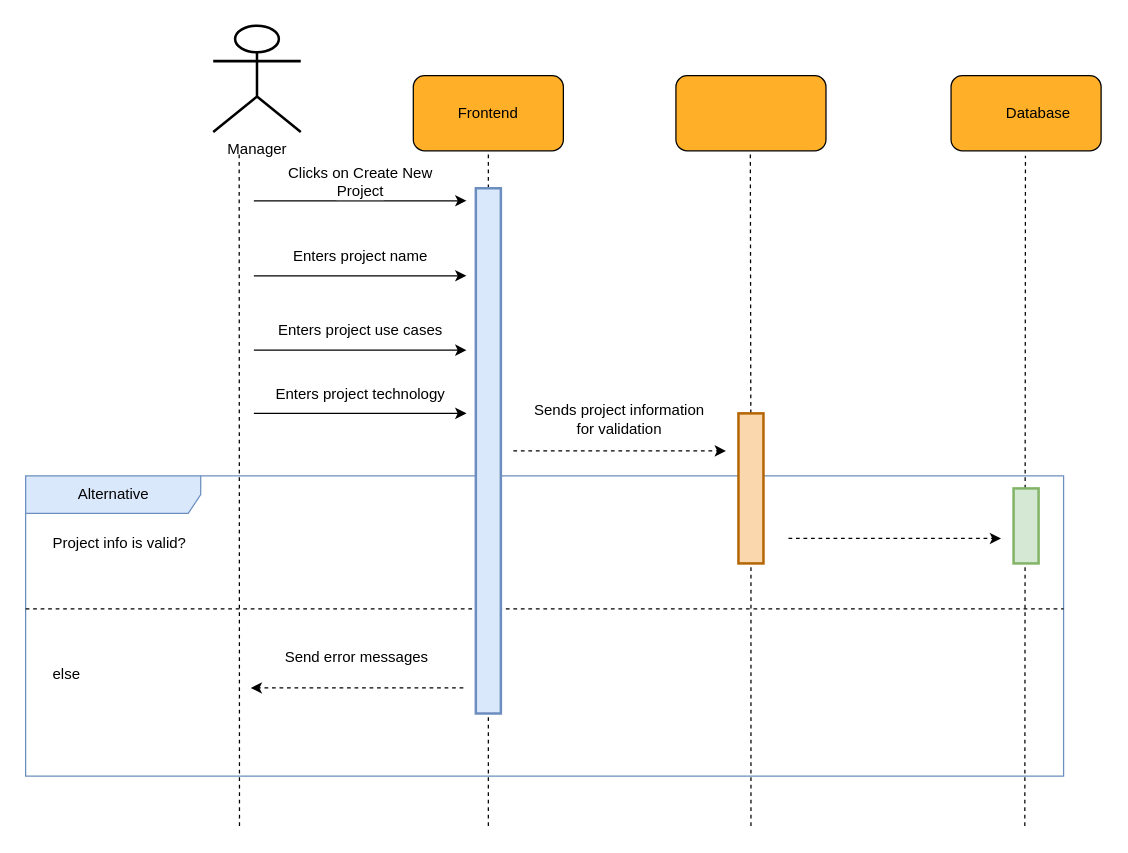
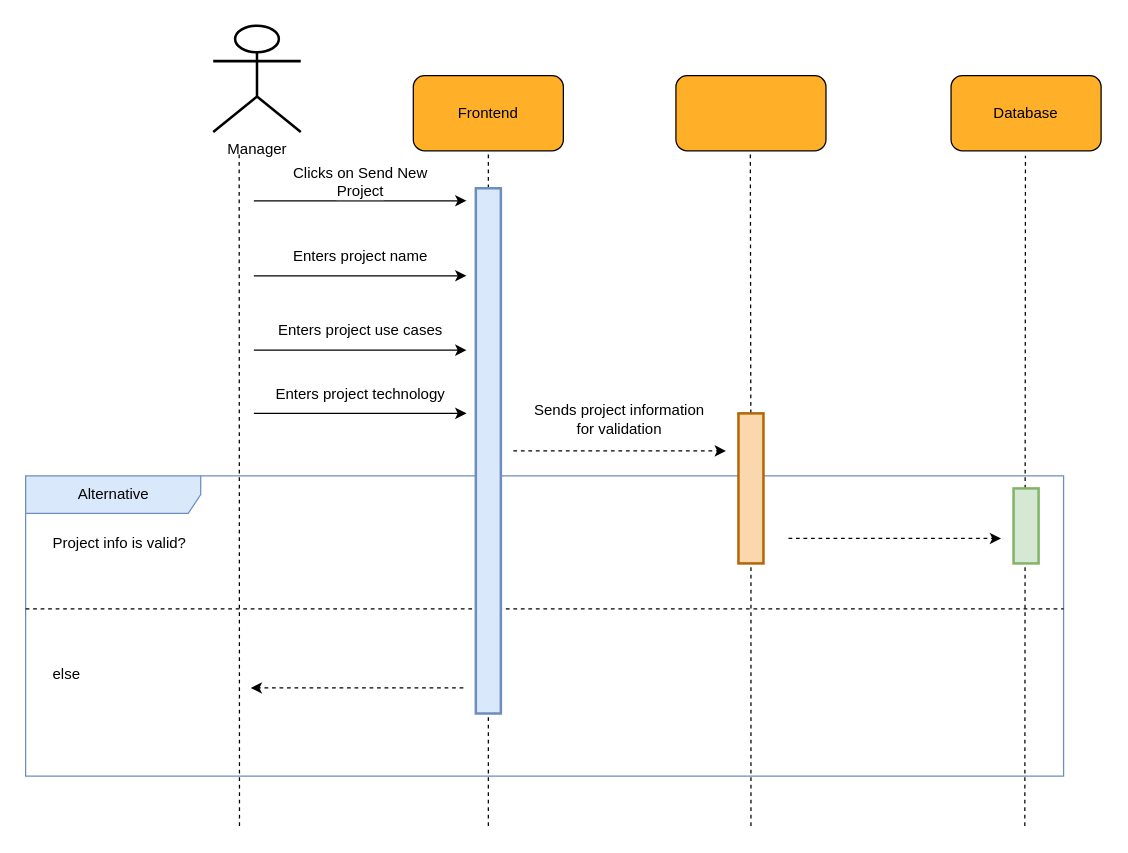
  <mxCell id="0" />
  <mxCell id="1" parent="0" />
  <mxCell id="2" value="Alternative" style="shape=umlFrame;tabWidth=110;tabHeight=30;tabPosition=left;html=1;boundedLbl=1;labelInHeader=1;width=140;height=30;fillColor=#dae8fc;fontSize=12;strokeWidth=1;strokeColor=#6c8ebf;" vertex="1" parent="1"><mxGeometry x="20" y="380" width="830" height="240" as="geometry" /></mxCell>
  <mxCell id="3" value="Project info is valid?" style="text;fillColor=none;fontSize=12;" vertex="1" parent="2"><mxGeometry width="100" height="20" relative="1" as="geometry"><mxPoint x="20" y="40" as="offset" /></mxGeometry></mxCell>
  <mxCell id="4" value="else" style="line;strokeWidth=1;dashed=1;labelPosition=center;verticalLabelPosition=bottom;align=left;verticalAlign=top;spacingLeft=20;spacingTop=15;fillColor=none;fontSize=12;" vertex="1" parent="2"><mxGeometry y="83.077" width="830" height="46.523" as="geometry" /></mxCell>
  <mxCell id="5" value="" style="endArrow=classic;html=1;rounded=0;strokeWidth=1;jumpSize=6;fontSize=12;dashed=1;" edge="1" parent="2"><mxGeometry width="50" height="50" relative="1" as="geometry"><mxPoint x="610" y="50.0" as="sourcePoint" /><mxPoint x="780" y="50.0" as="targetPoint" /></mxGeometry></mxCell>
  <mxCell id="6" value="" style="endArrow=classic;html=1;rounded=0;strokeWidth=1;jumpSize=6;fontSize=12;dashed=1;" edge="1" parent="2"><mxGeometry width="50" height="50" relative="1" as="geometry"><mxPoint x="350" y="169.6" as="sourcePoint" /><mxPoint x="180" y="169.6" as="targetPoint" /></mxGeometry></mxCell>
- <mxCell id="7" value="&lt;span style=&quot;background-color: rgb(255 , 255 , 255)&quot;&gt;Send error messages&lt;/span&gt;" style="text;html=1;strokeColor=none;fillColor=none;align=center;verticalAlign=middle;whiteSpace=wrap;rounded=0;fontSize=12;" vertex="1" parent="2"><mxGeometry x="190" y="129.6" width="150" height="30" as="geometry" /></mxCell>
  <mxCell id="8" value="" style="group;fontSize=12;" vertex="1" connectable="0" parent="1"><mxGeometry x="330" y="60" width="120" height="60" as="geometry" /></mxCell>
  <mxCell id="9" value="" style="rounded=1;whiteSpace=wrap;html=1;fillColor=#FFAF28;fontSize=12;" vertex="1" parent="8"><mxGeometry width="120" height="60" as="geometry" /></mxCell>
  <mxCell id="10" value="&lt;font style=&quot;font-size: 12px;&quot;&gt;Frontend&lt;/font&gt;" style="text;html=1;strokeColor=none;fillColor=none;align=center;verticalAlign=middle;whiteSpace=wrap;rounded=0;fontSize=12;" vertex="1" parent="8"><mxGeometry x="30" y="15" width="60" height="30" as="geometry" /></mxCell>
  <mxCell id="11" value="" style="group;fontSize=12;" vertex="1" connectable="0" parent="1"><mxGeometry x="540" y="60" width="120" height="60" as="geometry" /></mxCell>
  <mxCell id="12" value="" style="rounded=1;whiteSpace=wrap;html=1;fillColor=#FFAF28;fontSize=12;" vertex="1" parent="11"><mxGeometry width="120" height="60" as="geometry" /></mxCell>
  <mxCell id="13" value="" style="endArrow=none;dashed=1;html=1;rounded=0;entryX=0.5;entryY=1;entryDx=0;entryDy=0;jumpSize=6;strokeWidth=1;fontSize=12;" edge="1" parent="1" target="9"><mxGeometry width="50" height="50" relative="1" as="geometry"><mxPoint x="390" y="660" as="sourcePoint" /><mxPoint x="540" y="170" as="targetPoint" /></mxGeometry></mxCell>
  <mxCell id="14" value="" style="endArrow=none;dashed=1;html=1;rounded=0;entryX=0.5;entryY=1;entryDx=0;entryDy=0;jumpSize=6;strokeWidth=1;startArrow=none;fontSize=12;" edge="1" parent="1" source="20"><mxGeometry width="50" height="50" relative="1" as="geometry"><mxPoint x="599.5" y="502" as="sourcePoint" /><mxPoint x="599.5" y="120" as="targetPoint" /></mxGeometry></mxCell>
  <mxCell id="15" value="Manager" style="shape=umlActor;verticalLabelPosition=bottom;verticalAlign=top;html=1;outlineConnect=0;rounded=1;strokeWidth=2;fontSize=12;" vertex="1" parent="1"><mxGeometry x="170" y="20" width="70" height="85" as="geometry" /></mxCell>
  <mxCell id="16" value="" style="endArrow=none;dashed=1;html=1;rounded=0;entryX=0.5;entryY=1;entryDx=0;entryDy=0;jumpSize=6;strokeWidth=1;fontSize=12;" edge="1" parent="1"><mxGeometry width="50" height="50" relative="1" as="geometry"><mxPoint x="191" y="660" as="sourcePoint" /><mxPoint x="190.75" y="120" as="targetPoint" /></mxGeometry></mxCell>
  <mxCell id="17" value="" style="endArrow=classic;html=1;rounded=0;strokeWidth=1;jumpSize=6;fontSize=12;" edge="1" parent="1"><mxGeometry width="50" height="50" relative="1" as="geometry"><mxPoint x="202.5" y="160" as="sourcePoint" /><mxPoint x="372.5" y="160" as="targetPoint" /></mxGeometry></mxCell>
- <mxCell id="18" value="&lt;span style=&quot;background-color: rgb(255 , 255 , 255) ; font-size: 12px&quot;&gt;Clicks on Create New Project&lt;/span&gt;" style="text;html=1;strokeColor=none;fillColor=none;align=center;verticalAlign=middle;whiteSpace=wrap;rounded=0;fontSize=12;" vertex="1" parent="1"><mxGeometry x="212.5" y="130" width="150" height="30" as="geometry" /></mxCell>
+ <mxCell id="18" value="&lt;span style=&quot;background-color: rgb(255 , 255 , 255) ; font-size: 12px&quot;&gt;Clicks on Send New Project&lt;/span&gt;" style="text;html=1;strokeColor=none;fillColor=none;align=center;verticalAlign=middle;whiteSpace=wrap;rounded=0;fontSize=12;" vertex="1" parent="1"><mxGeometry x="212.5" y="130" width="150" height="30" as="geometry" /></mxCell>
  <mxCell id="19" value="" style="rounded=0;whiteSpace=wrap;html=1;fontSize=12;strokeWidth=2;fillColor=#dae8fc;strokeColor=#6c8ebf;" vertex="1" parent="1"><mxGeometry x="380" y="150" width="20" height="420" as="geometry" /></mxCell>
  <mxCell id="20" value="" style="rounded=0;whiteSpace=wrap;html=1;fontSize=12;strokeWidth=2;fillColor=#fad7ac;strokeColor=#b46504;" vertex="1" parent="1"><mxGeometry x="590" y="330" width="20" height="120" as="geometry" /></mxCell>
  <mxCell id="21" value="" style="endArrow=none;dashed=1;html=1;rounded=0;entryX=0.5;entryY=1;entryDx=0;entryDy=0;jumpSize=6;strokeWidth=1;fontSize=12;" edge="1" parent="1" target="20"><mxGeometry width="50" height="50" relative="1" as="geometry"><mxPoint x="600" y="660" as="sourcePoint" /><mxPoint x="599.5" y="120" as="targetPoint" /></mxGeometry></mxCell>
  <mxCell id="22" value="" style="group;fontSize=12;" vertex="1" connectable="0" parent="1"><mxGeometry x="760" y="60" width="120" height="60" as="geometry" /></mxCell>
  <mxCell id="23" value="" style="rounded=1;whiteSpace=wrap;html=1;fillColor=#FFAF28;fontSize=12;" vertex="1" parent="22"><mxGeometry width="120" height="60" as="geometry" /></mxCell>
- <mxCell id="24" value="&lt;font style=&quot;font-size: 12px&quot;&gt;Database&lt;/font&gt;" style="text;html=1;strokeColor=none;fillColor=none;align=center;verticalAlign=middle;whiteSpace=wrap;rounded=0;fontSize=12;" vertex="1" parent="22"><mxGeometry x="40" y="15" width="60" height="30" as="geometry" /></mxCell>
+ <mxCell id="24" value="&lt;font style=&quot;font-size: 12px&quot;&gt;Database&lt;/font&gt;" style="text;html=1;strokeColor=none;fillColor=none;align=center;verticalAlign=middle;whiteSpace=wrap;rounded=0;fontSize=12;" vertex="1" parent="22"><mxGeometry x="30" y="15" width="60" height="30" as="geometry" /></mxCell>
  <mxCell id="25" value="" style="endArrow=none;dashed=1;html=1;rounded=0;entryX=0.5;entryY=1;entryDx=0;entryDy=0;jumpSize=6;strokeWidth=1;fontSize=12;startArrow=none;" edge="1" parent="1"><mxGeometry width="50" height="50" relative="1" as="geometry"><mxPoint x="819" y="660" as="sourcePoint" /><mxPoint x="819.5" y="124" as="targetPoint" /></mxGeometry></mxCell>
  <mxCell id="26" value="" style="endArrow=classic;html=1;rounded=0;strokeWidth=1;jumpSize=6;fontSize=12;" edge="1" parent="1"><mxGeometry width="50" height="50" relative="1" as="geometry"><mxPoint x="202.5" y="220" as="sourcePoint" /><mxPoint x="372.5" y="220" as="targetPoint" /></mxGeometry></mxCell>
  <mxCell id="27" value="&lt;span style=&quot;background-color: rgb(255 , 255 , 255)&quot;&gt;Enters project name&lt;/span&gt;" style="text;html=1;strokeColor=none;fillColor=none;align=center;verticalAlign=middle;whiteSpace=wrap;rounded=0;fontSize=12;" vertex="1" parent="1"><mxGeometry x="212.5" y="190" width="150" height="30" as="geometry" /></mxCell>
  <mxCell id="28" value="" style="endArrow=classic;html=1;rounded=0;strokeWidth=1;jumpSize=6;fontSize=12;" edge="1" parent="1"><mxGeometry width="50" height="50" relative="1" as="geometry"><mxPoint x="202.5" y="279.43" as="sourcePoint" /><mxPoint x="372.5" y="279.43" as="targetPoint" /></mxGeometry></mxCell>
  <mxCell id="29" value="&lt;span style=&quot;background-color: rgb(255 , 255 , 255)&quot;&gt;Enters project use cases&lt;/span&gt;" style="text;html=1;strokeColor=none;fillColor=none;align=center;verticalAlign=middle;whiteSpace=wrap;rounded=0;fontSize=12;" vertex="1" parent="1"><mxGeometry x="212.5" y="249.43" width="150" height="30" as="geometry" /></mxCell>
  <mxCell id="30" value="" style="endArrow=classic;html=1;rounded=0;strokeWidth=1;jumpSize=6;fontSize=12;" edge="1" parent="1"><mxGeometry width="50" height="50" relative="1" as="geometry"><mxPoint x="202.5" y="330" as="sourcePoint" /><mxPoint x="372.5" y="330" as="targetPoint" /></mxGeometry></mxCell>
  <mxCell id="31" value="&lt;span style=&quot;background-color: rgb(255 , 255 , 255)&quot;&gt;Enters project technology&lt;/span&gt;" style="text;html=1;strokeColor=none;fillColor=none;align=center;verticalAlign=middle;whiteSpace=wrap;rounded=0;fontSize=12;" vertex="1" parent="1"><mxGeometry x="212.5" y="300" width="150" height="30" as="geometry" /></mxCell>
  <mxCell id="32" value="" style="endArrow=classic;html=1;rounded=0;strokeWidth=1;jumpSize=6;fontSize=12;dashed=1;" edge="1" parent="1"><mxGeometry width="50" height="50" relative="1" as="geometry"><mxPoint x="410" y="360" as="sourcePoint" /><mxPoint x="580" y="360" as="targetPoint" /></mxGeometry></mxCell>
  <mxCell id="33" value="&lt;span style=&quot;background-color: rgb(255 , 255 , 255)&quot;&gt;Sends project information for validation&lt;/span&gt;" style="text;html=1;strokeColor=none;fillColor=none;align=center;verticalAlign=middle;whiteSpace=wrap;rounded=0;fontSize=12;" vertex="1" parent="1"><mxGeometry x="420" y="320" width="150" height="30" as="geometry" /></mxCell>
  <mxCell id="34" value="" style="rounded=0;whiteSpace=wrap;html=1;fontSize=12;strokeWidth=2;fillColor=#d5e8d4;strokeColor=#82b366;" vertex="1" parent="1"><mxGeometry x="810" y="390" width="20" height="60" as="geometry" /></mxCell>
